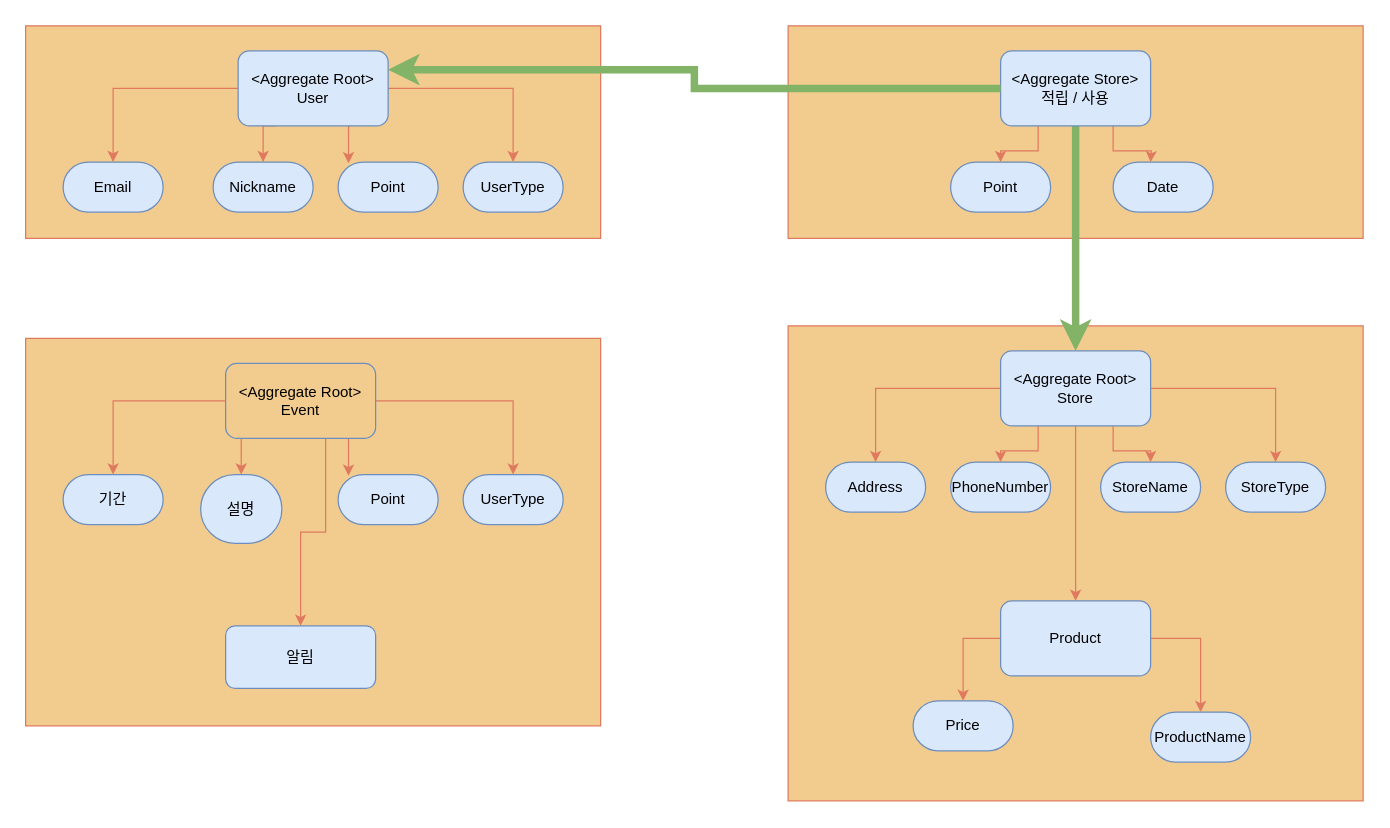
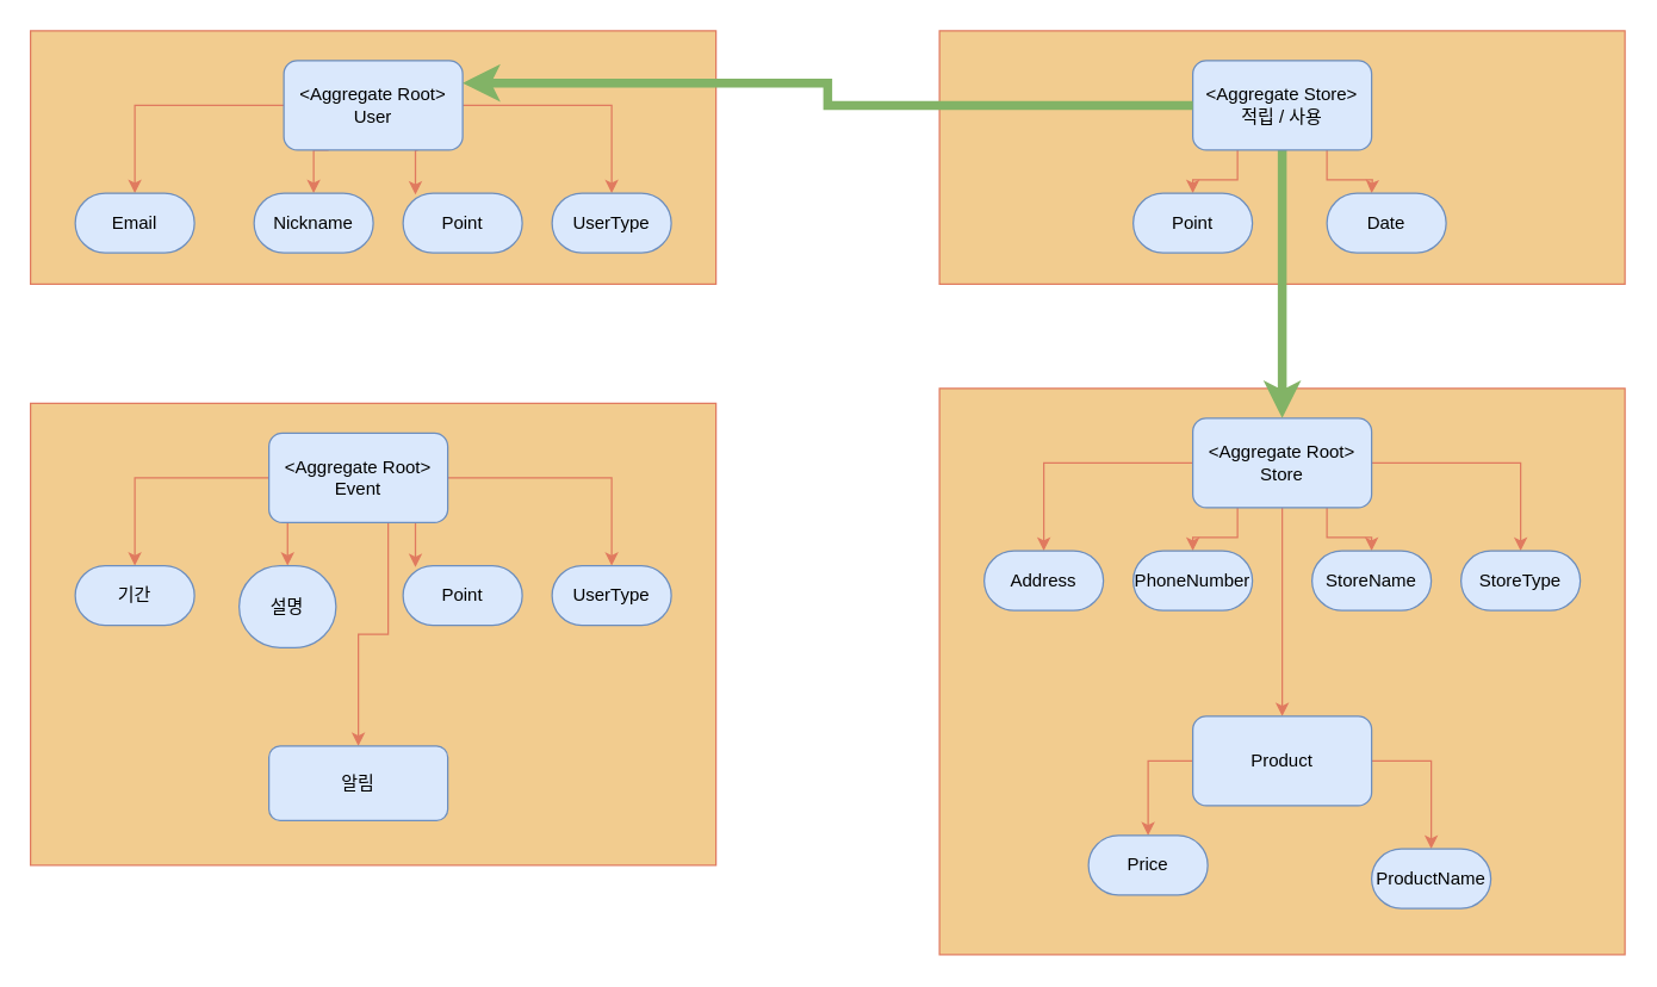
  <mxCell id="0" />
  <mxCell id="1" parent="0" />
  <mxCell id="2" value="" style="rounded=0;whiteSpace=wrap;html=1;strokeColor=#E07A5F;fontColor=#393C56;fillColor=#F2CC8F;" vertex="1" parent="1"><mxGeometry x="20" y="20" width="460" height="170" as="geometry" /></mxCell>
  <mxCell id="3" style="edgeStyle=orthogonalEdgeStyle;rounded=0;orthogonalLoop=1;jettySize=auto;html=1;exitX=0;exitY=0.5;exitDx=0;exitDy=0;entryX=0.5;entryY=0;entryDx=0;entryDy=0;strokeColor=#E07A5F;fontColor=#393C56;fillColor=#F2CC8F;" edge="1" parent="1" source="7" target="8"><mxGeometry relative="1" as="geometry" /></mxCell>
  <mxCell id="4" style="edgeStyle=orthogonalEdgeStyle;rounded=0;orthogonalLoop=1;jettySize=auto;html=1;exitX=1;exitY=0.5;exitDx=0;exitDy=0;strokeColor=#E07A5F;fontColor=#393C56;fillColor=#F2CC8F;" edge="1" parent="1" source="7" target="10"><mxGeometry relative="1" as="geometry" /></mxCell>
  <mxCell id="5" style="edgeStyle=orthogonalEdgeStyle;rounded=0;orthogonalLoop=1;jettySize=auto;html=1;exitX=0.25;exitY=1;exitDx=0;exitDy=0;entryX=0.5;entryY=0;entryDx=0;entryDy=0;strokeColor=#E07A5F;fontColor=#393C56;fillColor=#F2CC8F;" edge="1" parent="1" source="7" target="9"><mxGeometry relative="1" as="geometry"><Array as="points"><mxPoint x="210" y="100" /></Array></mxGeometry></mxCell>
  <mxCell id="6" style="edgeStyle=orthogonalEdgeStyle;rounded=0;orthogonalLoop=1;jettySize=auto;html=1;exitX=0.75;exitY=1;exitDx=0;exitDy=0;entryX=0.104;entryY=0.025;entryDx=0;entryDy=0;entryPerimeter=0;strokeColor=#E07A5F;fontColor=#393C56;fillColor=#F2CC8F;" edge="1" parent="1" source="7" target="34"><mxGeometry relative="1" as="geometry" /></mxCell>
  <mxCell id="7" value="&amp;lt;Aggregate Root&amp;gt;&lt;br&gt;User" style="rounded=1;whiteSpace=wrap;html=1;strokeColor=#6c8ebf;fillColor=#dae8fc;" vertex="1" parent="1"><mxGeometry x="190" y="40" width="120" height="60" as="geometry" /></mxCell>
  <mxCell id="8" value="Email" style="rounded=1;whiteSpace=wrap;html=1;strokeColor=#6c8ebf;fillColor=#dae8fc;arcSize=50;" vertex="1" parent="1"><mxGeometry x="50" y="129" width="80" height="40" as="geometry" /></mxCell>
  <mxCell id="9" value="Nickname" style="rounded=1;whiteSpace=wrap;html=1;strokeColor=#6c8ebf;fillColor=#dae8fc;arcSize=50;" vertex="1" parent="1"><mxGeometry x="170" y="129" width="80" height="40" as="geometry" /></mxCell>
  <mxCell id="10" value="UserType" style="rounded=1;whiteSpace=wrap;html=1;strokeColor=#6c8ebf;fillColor=#dae8fc;arcSize=50;" vertex="1" parent="1"><mxGeometry x="370" y="129" width="80" height="40" as="geometry" /></mxCell>
  <mxCell id="11" value="" style="rounded=0;whiteSpace=wrap;html=1;strokeColor=#E07A5F;fontColor=#393C56;fillColor=#F2CC8F;" vertex="1" parent="1"><mxGeometry x="630" y="260" width="460" height="380" as="geometry" /></mxCell>
  <mxCell id="12" style="edgeStyle=orthogonalEdgeStyle;rounded=0;orthogonalLoop=1;jettySize=auto;html=1;exitX=0;exitY=0.5;exitDx=0;exitDy=0;entryX=0.5;entryY=0;entryDx=0;entryDy=0;strokeColor=#E07A5F;fontColor=#393C56;fillColor=#F2CC8F;" edge="1" source="17" target="18" parent="1"><mxGeometry relative="1" as="geometry" /></mxCell>
  <mxCell id="13" style="edgeStyle=orthogonalEdgeStyle;rounded=0;orthogonalLoop=1;jettySize=auto;html=1;exitX=1;exitY=0.5;exitDx=0;exitDy=0;strokeColor=#E07A5F;fontColor=#393C56;fillColor=#F2CC8F;" edge="1" source="17" target="20" parent="1"><mxGeometry relative="1" as="geometry" /></mxCell>
  <mxCell id="14" style="edgeStyle=orthogonalEdgeStyle;rounded=0;orthogonalLoop=1;jettySize=auto;html=1;exitX=0.25;exitY=1;exitDx=0;exitDy=0;entryX=0.5;entryY=0;entryDx=0;entryDy=0;strokeColor=#E07A5F;fontColor=#393C56;fillColor=#F2CC8F;" edge="1" parent="1" source="17" target="26"><mxGeometry relative="1" as="geometry" /></mxCell>
  <mxCell id="15" style="edgeStyle=orthogonalEdgeStyle;rounded=0;orthogonalLoop=1;jettySize=auto;html=1;exitX=0.75;exitY=1;exitDx=0;exitDy=0;entryX=0.5;entryY=0;entryDx=0;entryDy=0;strokeColor=#E07A5F;fontColor=#393C56;fillColor=#F2CC8F;" edge="1" parent="1" source="17" target="19"><mxGeometry relative="1" as="geometry" /></mxCell>
  <mxCell id="16" style="edgeStyle=orthogonalEdgeStyle;rounded=0;orthogonalLoop=1;jettySize=auto;html=1;exitX=0.5;exitY=1;exitDx=0;exitDy=0;entryX=0.5;entryY=0;entryDx=0;entryDy=0;strokeColor=#E07A5F;fontColor=#393C56;fillColor=#F2CC8F;" edge="1" parent="1" source="17" target="23"><mxGeometry relative="1" as="geometry" /></mxCell>
  <mxCell id="17" value="&amp;lt;Aggregate Root&amp;gt;&lt;br&gt;Store" style="rounded=1;whiteSpace=wrap;html=1;strokeColor=#6c8ebf;fillColor=#dae8fc;" vertex="1" parent="1"><mxGeometry x="800" y="280" width="120" height="60" as="geometry" /></mxCell>
  <mxCell id="18" value="Address" style="rounded=1;whiteSpace=wrap;html=1;strokeColor=#6c8ebf;fillColor=#dae8fc;arcSize=50;" vertex="1" parent="1"><mxGeometry x="660" y="369" width="80" height="40" as="geometry" /></mxCell>
  <mxCell id="19" value="StoreName" style="rounded=1;whiteSpace=wrap;html=1;strokeColor=#6c8ebf;fillColor=#dae8fc;arcSize=50;" vertex="1" parent="1"><mxGeometry x="880" y="369" width="80" height="40" as="geometry" /></mxCell>
  <mxCell id="20" value="StoreType" style="rounded=1;whiteSpace=wrap;html=1;strokeColor=#6c8ebf;fillColor=#dae8fc;arcSize=50;" vertex="1" parent="1"><mxGeometry x="980" y="369" width="80" height="40" as="geometry" /></mxCell>
  <mxCell id="21" style="edgeStyle=orthogonalEdgeStyle;rounded=0;orthogonalLoop=1;jettySize=auto;html=1;exitX=0;exitY=0.5;exitDx=0;exitDy=0;entryX=0.5;entryY=0;entryDx=0;entryDy=0;strokeColor=#E07A5F;fontColor=#393C56;fillColor=#F2CC8F;" edge="1" source="23" target="24" parent="1"><mxGeometry relative="1" as="geometry" /></mxCell>
  <mxCell id="22" style="edgeStyle=orthogonalEdgeStyle;rounded=0;orthogonalLoop=1;jettySize=auto;html=1;exitX=1;exitY=0.5;exitDx=0;exitDy=0;strokeColor=#E07A5F;fontColor=#393C56;fillColor=#F2CC8F;" edge="1" source="23" target="25" parent="1"><mxGeometry relative="1" as="geometry" /></mxCell>
  <mxCell id="23" value="Product" style="rounded=1;whiteSpace=wrap;html=1;strokeColor=#6c8ebf;fillColor=#dae8fc;" vertex="1" parent="1"><mxGeometry x="800" y="480" width="120" height="60" as="geometry" /></mxCell>
  <mxCell id="24" value="Price" style="rounded=1;whiteSpace=wrap;html=1;strokeColor=#6c8ebf;fillColor=#dae8fc;arcSize=50;" vertex="1" parent="1"><mxGeometry x="730" y="560" width="80" height="40" as="geometry" /></mxCell>
  <mxCell id="25" value="ProductName" style="rounded=1;whiteSpace=wrap;html=1;strokeColor=#6c8ebf;fillColor=#dae8fc;arcSize=50;" vertex="1" parent="1"><mxGeometry x="920" y="569" width="80" height="40" as="geometry" /></mxCell>
  <mxCell id="26" value="PhoneNumber" style="rounded=1;whiteSpace=wrap;html=1;strokeColor=#6c8ebf;fillColor=#dae8fc;arcSize=50;" vertex="1" parent="1"><mxGeometry x="760" y="369" width="80" height="40" as="geometry" /></mxCell>
  <mxCell id="27" value="" style="rounded=0;whiteSpace=wrap;html=1;strokeColor=#E07A5F;fontColor=#393C56;fillColor=#F2CC8F;" vertex="1" parent="1"><mxGeometry x="630" y="20" width="460" height="170" as="geometry" /></mxCell>
  <mxCell id="28" style="edgeStyle=orthogonalEdgeStyle;rounded=0;orthogonalLoop=1;jettySize=auto;html=1;exitX=0.25;exitY=1;exitDx=0;exitDy=0;entryX=0.5;entryY=0;entryDx=0;entryDy=0;strokeColor=#E07A5F;fontColor=#393C56;fillColor=#F2CC8F;" edge="1" source="31" target="32" parent="1"><mxGeometry relative="1" as="geometry" /></mxCell>
  <mxCell id="29" style="edgeStyle=orthogonalEdgeStyle;rounded=0;orthogonalLoop=1;jettySize=auto;html=1;exitX=0.75;exitY=1;exitDx=0;exitDy=0;entryX=0.5;entryY=0;entryDx=0;entryDy=0;strokeColor=#E07A5F;fontColor=#393C56;fillColor=#F2CC8F;" edge="1" source="31" parent="1"><mxGeometry relative="1" as="geometry"><mxPoint x="920" y="129" as="targetPoint" /></mxGeometry></mxCell>
  <mxCell id="30" style="edgeStyle=orthogonalEdgeStyle;rounded=0;orthogonalLoop=1;jettySize=auto;html=1;exitX=0.5;exitY=1;exitDx=0;exitDy=0;strokeColor=#82b366;fontColor=#393C56;fillColor=#d5e8d4;strokeWidth=6;" edge="1" parent="1" source="31" target="17"><mxGeometry relative="1" as="geometry" /></mxCell>
  <mxCell id="31" value="&amp;lt;Aggregate Store&amp;gt;&lt;br&gt;적립 / 사용" style="rounded=1;whiteSpace=wrap;html=1;strokeColor=#6c8ebf;fillColor=#dae8fc;" vertex="1" parent="1"><mxGeometry x="800" y="40" width="120" height="60" as="geometry" /></mxCell>
  <mxCell id="32" value="Point" style="rounded=1;whiteSpace=wrap;html=1;strokeColor=#6c8ebf;fillColor=#dae8fc;arcSize=50;" vertex="1" parent="1"><mxGeometry x="760" y="129" width="80" height="40" as="geometry" /></mxCell>
  <mxCell id="33" value="Date" style="rounded=1;whiteSpace=wrap;html=1;strokeColor=#6c8ebf;fillColor=#dae8fc;arcSize=50;" vertex="1" parent="1"><mxGeometry x="890" y="129" width="80" height="40" as="geometry" /></mxCell>
  <mxCell id="34" value="Point" style="rounded=1;whiteSpace=wrap;html=1;strokeColor=#6c8ebf;fillColor=#dae8fc;arcSize=50;" vertex="1" parent="1"><mxGeometry x="270" y="129" width="80" height="40" as="geometry" /></mxCell>
  <mxCell id="35" style="edgeStyle=orthogonalEdgeStyle;rounded=0;orthogonalLoop=1;jettySize=auto;html=1;exitX=0;exitY=0.5;exitDx=0;exitDy=0;strokeColor=#82b366;fontColor=#393C56;fillColor=#d5e8d4;strokeWidth=6;entryX=1;entryY=0.25;entryDx=0;entryDy=0;" edge="1" parent="1" source="31" target="7"><mxGeometry relative="1" as="geometry"><mxPoint x="670" y="40" as="sourcePoint" /><mxPoint x="670" y="220" as="targetPoint" /></mxGeometry></mxCell>
  <mxCell id="36" value="" style="rounded=0;whiteSpace=wrap;html=1;strokeColor=#E07A5F;fontColor=#393C56;fillColor=#F2CC8F;" vertex="1" parent="1"><mxGeometry x="20" y="270" width="460" height="310" as="geometry" /></mxCell>
  <mxCell id="37" style="edgeStyle=orthogonalEdgeStyle;rounded=0;orthogonalLoop=1;jettySize=auto;html=1;exitX=0;exitY=0.5;exitDx=0;exitDy=0;entryX=0.5;entryY=0;entryDx=0;entryDy=0;strokeColor=#E07A5F;fontColor=#393C56;fillColor=#F2CC8F;" edge="1" source="42" target="43" parent="1"><mxGeometry relative="1" as="geometry" /></mxCell>
  <mxCell id="38" style="edgeStyle=orthogonalEdgeStyle;rounded=0;orthogonalLoop=1;jettySize=auto;html=1;exitX=1;exitY=0.5;exitDx=0;exitDy=0;strokeColor=#E07A5F;fontColor=#393C56;fillColor=#F2CC8F;" edge="1" source="42" target="45" parent="1"><mxGeometry relative="1" as="geometry" /></mxCell>
  <mxCell id="39" style="edgeStyle=orthogonalEdgeStyle;rounded=0;orthogonalLoop=1;jettySize=auto;html=1;exitX=0.25;exitY=1;exitDx=0;exitDy=0;entryX=0.5;entryY=0;entryDx=0;entryDy=0;strokeColor=#E07A5F;fontColor=#393C56;fillColor=#F2CC8F;" edge="1" source="42" target="44" parent="1"><mxGeometry relative="1" as="geometry"><Array as="points"><mxPoint x="210" y="350" /></Array></mxGeometry></mxCell>
  <mxCell id="40" style="edgeStyle=orthogonalEdgeStyle;rounded=0;orthogonalLoop=1;jettySize=auto;html=1;exitX=0.75;exitY=1;exitDx=0;exitDy=0;entryX=0.104;entryY=0.025;entryDx=0;entryDy=0;entryPerimeter=0;strokeColor=#E07A5F;fontColor=#393C56;fillColor=#F2CC8F;" edge="1" source="42" target="46" parent="1"><mxGeometry relative="1" as="geometry" /></mxCell>
  <mxCell id="41" style="edgeStyle=orthogonalEdgeStyle;rounded=0;orthogonalLoop=1;jettySize=auto;html=1;exitX=0.75;exitY=1;exitDx=0;exitDy=0;entryX=0.5;entryY=0;entryDx=0;entryDy=0;strokeColor=#E07A5F;fontColor=#393C56;fillColor=#F2CC8F;" edge="1" parent="1" source="42" target="47"><mxGeometry relative="1" as="geometry"><Array as="points"><mxPoint x="260" y="350" /><mxPoint x="260" y="425" /><mxPoint x="240" y="425" /></Array></mxGeometry></mxCell>
- <mxCell id="42" value="&amp;lt;Aggregate Root&amp;gt;&lt;br&gt;Event" style="rounded=1;whiteSpace=wrap;html=1;strokeColor=#6c8ebf;fillColor=#f2cc8f;" vertex="1" parent="1"><mxGeometry x="180" y="290" width="120" height="60" as="geometry" /></mxCell>
+ <mxCell id="42" value="&amp;lt;Aggregate Root&amp;gt;&lt;br&gt;Event" style="rounded=1;whiteSpace=wrap;html=1;strokeColor=#6c8ebf;fillColor=#dae8fc;" vertex="1" parent="1"><mxGeometry x="180" y="290" width="120" height="60" as="geometry" /></mxCell>
  <mxCell id="43" value="기간" style="rounded=1;whiteSpace=wrap;html=1;strokeColor=#6c8ebf;fillColor=#dae8fc;arcSize=50;" vertex="1" parent="1"><mxGeometry x="50" y="379" width="80" height="40" as="geometry" /></mxCell>
  <mxCell id="44" value="설명" style="rounded=1;whiteSpace=wrap;html=1;strokeColor=#6c8ebf;fillColor=#dae8fc;arcSize=50;" vertex="1" parent="1"><mxGeometry x="160" y="379" width="65" height="55" as="geometry" /></mxCell>
  <mxCell id="45" value="UserType" style="rounded=1;whiteSpace=wrap;html=1;strokeColor=#6c8ebf;fillColor=#dae8fc;arcSize=50;" vertex="1" parent="1"><mxGeometry x="370" y="379" width="80" height="40" as="geometry" /></mxCell>
  <mxCell id="46" value="Point" style="rounded=1;whiteSpace=wrap;html=1;strokeColor=#6c8ebf;fillColor=#dae8fc;arcSize=50;" vertex="1" parent="1"><mxGeometry x="270" y="379" width="80" height="40" as="geometry" /></mxCell>
  <mxCell id="47" value="알림" style="rounded=1;whiteSpace=wrap;html=1;strokeColor=#6c8ebf;fillColor=#dae8fc;" vertex="1" parent="1"><mxGeometry x="180" y="500" width="120" height="50" as="geometry" /></mxCell>
  <mxCell id="48" style="edgeStyle=orthogonalEdgeStyle;rounded=0;orthogonalLoop=1;jettySize=auto;html=1;exitX=0.5;exitY=1;exitDx=0;exitDy=0;strokeColor=#E07A5F;fontColor=#393C56;fillColor=#F2CC8F;" edge="1" parent="1" source="36" target="36"><mxGeometry relative="1" as="geometry" /></mxCell>
